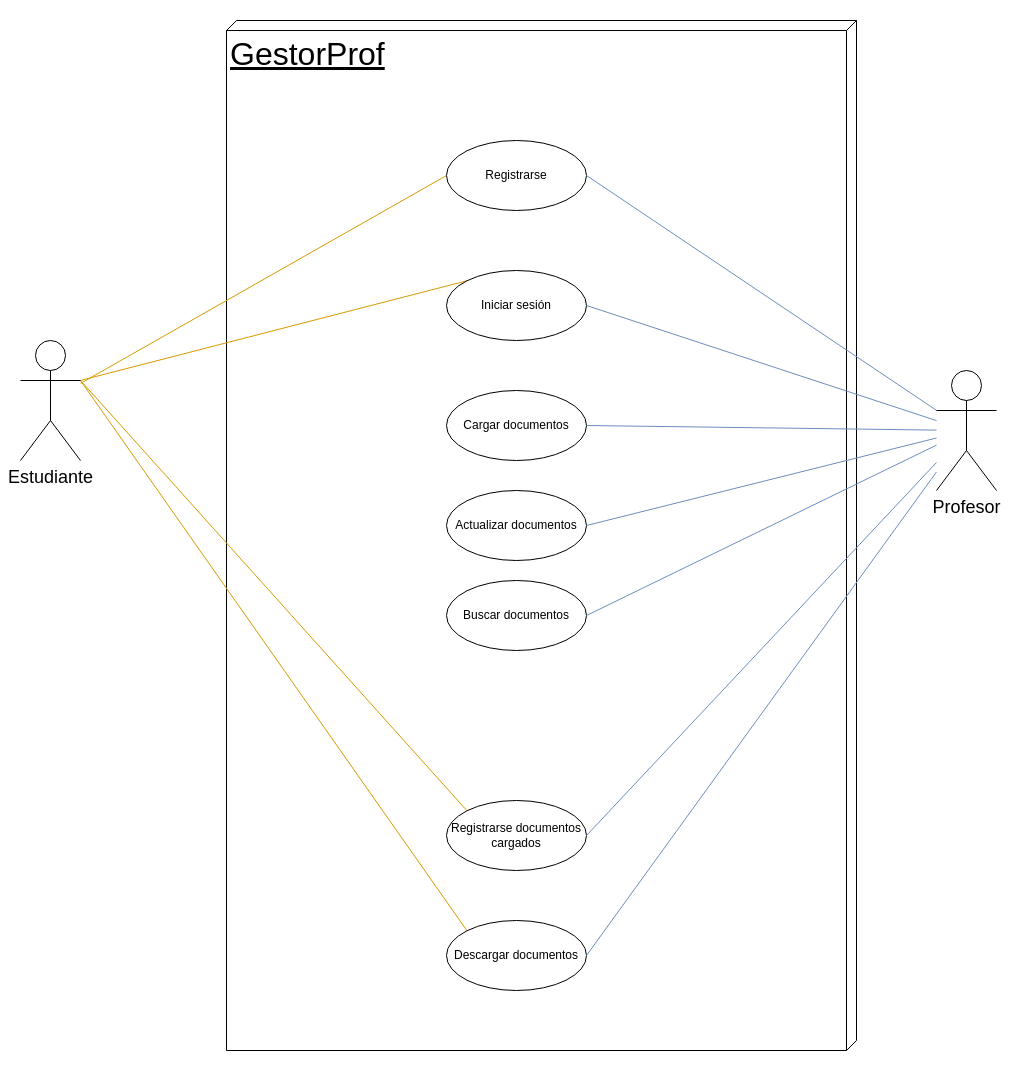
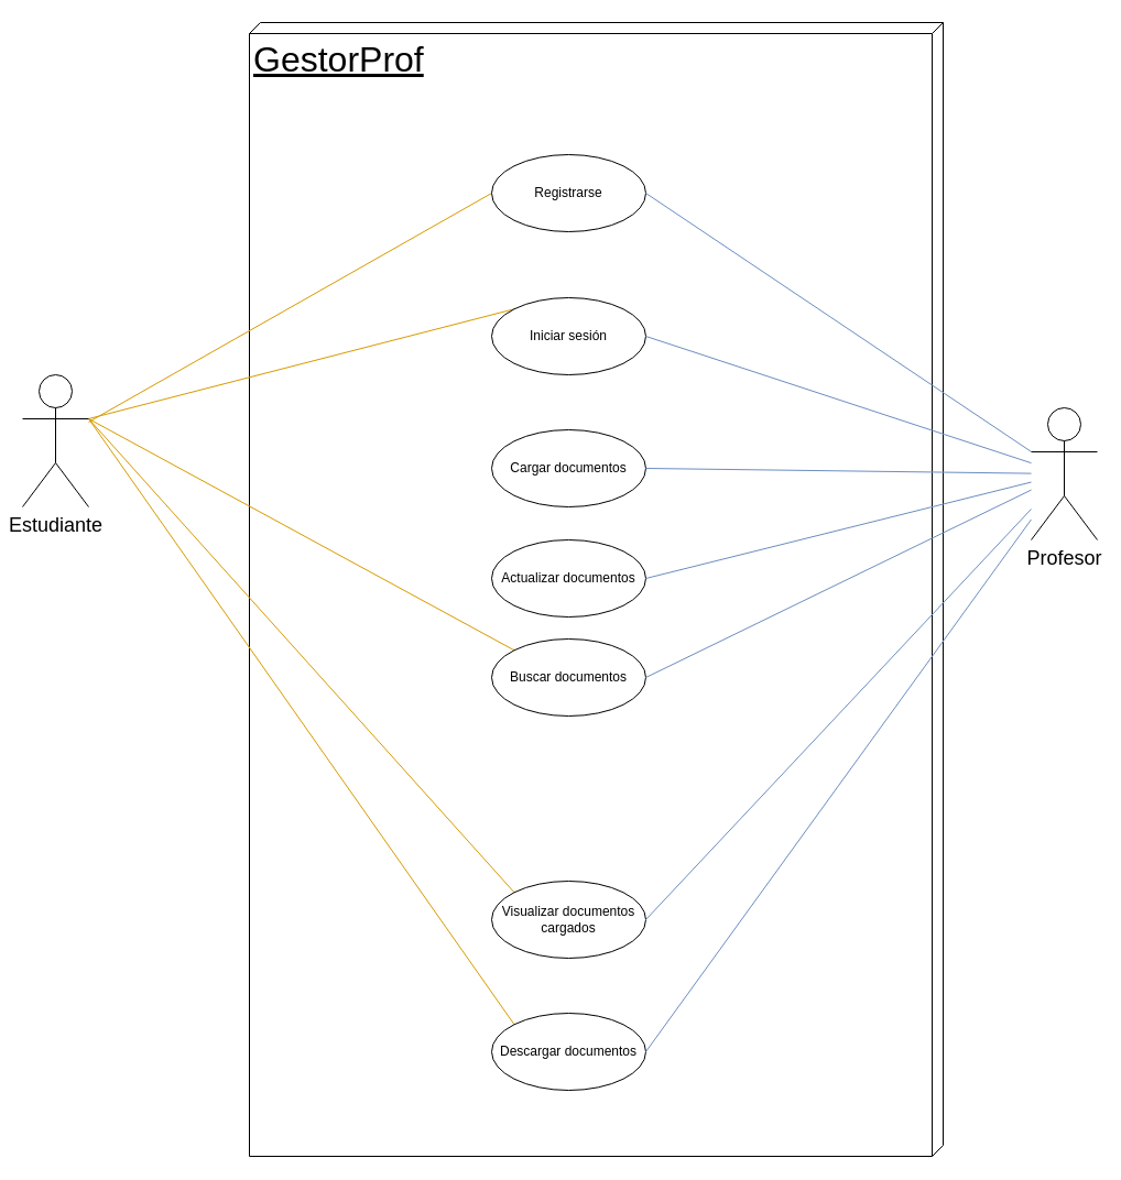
  <mxCell id="0" />
  <mxCell id="1" parent="0" />
  <mxCell id="2" value="GestorProf" style="verticalAlign=top;align=left;spacingTop=8;spacingLeft=2;spacingRight=12;shape=cube;size=10;direction=south;fontStyle=4;html=1;fontSize=32;" parent="1" vertex="1"><mxGeometry x="226" y="20" width="630" height="1030" as="geometry" /></mxCell>
  <mxCell id="3" style="edgeStyle=none;rounded=0;orthogonalLoop=1;jettySize=auto;html=1;entryX=0;entryY=0.5;entryDx=0;entryDy=0;fontSize=18;endArrow=none;endFill=0;fillColor=#ffe6cc;strokeColor=#d79b00;" parent="1" source="8" target="14" edge="1"><mxGeometry relative="1" as="geometry" /></mxCell>
  <mxCell id="4" style="edgeStyle=none;rounded=0;orthogonalLoop=1;jettySize=auto;html=1;fontSize=18;endArrow=none;endFill=0;entryX=0;entryY=0;entryDx=0;entryDy=0;fillColor=#ffe6cc;strokeColor=#d79b00;exitX=1;exitY=0.333;exitDx=0;exitDy=0;exitPerimeter=0;" parent="1" target="9" edge="1" source="8"><mxGeometry relative="1" as="geometry"><mxPoint x="86" y="350" as="sourcePoint" /><mxPoint x="466" y="200" as="targetPoint" /></mxGeometry></mxCell>
+ <mxCell id="5" style="edgeStyle=none;rounded=0;orthogonalLoop=1;jettySize=auto;html=1;entryX=0;entryY=0;entryDx=0;entryDy=0;fontSize=18;endArrow=none;endFill=0;fillColor=#ffe6cc;strokeColor=#d79b00;exitX=1;exitY=0.333;exitDx=0;exitDy=0;exitPerimeter=0;" parent="1" target="12" edge="1" source="8"><mxGeometry relative="1" as="geometry"><mxPoint x="96" y="250" as="sourcePoint" /></mxGeometry></mxCell>
  <mxCell id="6" style="edgeStyle=none;rounded=0;orthogonalLoop=1;jettySize=auto;html=1;entryX=0;entryY=0;entryDx=0;entryDy=0;fontSize=18;endArrow=none;endFill=0;fillColor=#ffe6cc;strokeColor=#d79b00;exitX=1;exitY=0.333;exitDx=0;exitDy=0;exitPerimeter=0;" parent="1" target="11" edge="1" source="8"><mxGeometry relative="1" as="geometry"><mxPoint x="96" y="250" as="sourcePoint" /></mxGeometry></mxCell>
  <mxCell id="7" style="edgeStyle=none;rounded=0;orthogonalLoop=1;jettySize=auto;html=1;entryX=0;entryY=0;entryDx=0;entryDy=0;fontSize=18;endArrow=none;endFill=0;fillColor=#ffe6cc;strokeColor=#d79b00;exitX=1;exitY=0.333;exitDx=0;exitDy=0;exitPerimeter=0;" parent="1" target="15" edge="1" source="8"><mxGeometry relative="1" as="geometry"><mxPoint x="96" y="250" as="sourcePoint" /></mxGeometry></mxCell>
  <mxCell id="8" value="Estudiante" style="shape=umlActor;verticalLabelPosition=bottom;verticalAlign=top;html=1;outlineConnect=0;fontSize=18;" parent="1" vertex="1"><mxGeometry x="20" y="340" width="60" height="120" as="geometry" /></mxCell>
  <mxCell id="9" value="Iniciar sesión" style="ellipse;whiteSpace=wrap;html=1;" parent="1" vertex="1"><mxGeometry x="446" y="270" width="140" height="70" as="geometry" /></mxCell>
  <mxCell id="10" value="Cargar documentos" style="ellipse;whiteSpace=wrap;html=1;" parent="1" vertex="1"><mxGeometry x="446" y="390" width="140" height="70" as="geometry" /></mxCell>
- <mxCell id="11" value="Registrarse documentos cargados" style="ellipse;whiteSpace=wrap;html=1;" parent="1" vertex="1"><mxGeometry x="446" y="800" width="140" height="70" as="geometry" /></mxCell>
+ <mxCell id="11" value="Visualizar documentos cargados" style="ellipse;whiteSpace=wrap;html=1;" parent="1" vertex="1"><mxGeometry x="446" y="800" width="140" height="70" as="geometry" /></mxCell>
  <mxCell id="12" value="Buscar documentos" style="ellipse;whiteSpace=wrap;html=1;" parent="1" vertex="1"><mxGeometry x="446" y="580" width="140" height="70" as="geometry" /></mxCell>
  <mxCell id="13" value="Actualizar documentos" style="ellipse;whiteSpace=wrap;html=1;" parent="1" vertex="1"><mxGeometry x="446" y="490" width="140" height="70" as="geometry" /></mxCell>
  <mxCell id="14" value="Registrarse" style="ellipse;whiteSpace=wrap;html=1;" parent="1" vertex="1"><mxGeometry x="446" y="140" width="140" height="70" as="geometry" /></mxCell>
  <mxCell id="15" value="Descargar documentos" style="ellipse;whiteSpace=wrap;html=1;" parent="1" vertex="1"><mxGeometry x="446" y="920" width="140" height="70" as="geometry" /></mxCell>
  <mxCell id="16" style="edgeStyle=none;rounded=0;orthogonalLoop=1;jettySize=auto;html=1;fontSize=18;endArrow=none;endFill=0;entryX=1;entryY=0.5;entryDx=0;entryDy=0;fillColor=#dae8fc;strokeColor=#6c8ebf;" parent="1" source="23" target="14" edge="1"><mxGeometry relative="1" as="geometry" /></mxCell>
  <mxCell id="17" style="edgeStyle=none;rounded=0;orthogonalLoop=1;jettySize=auto;html=1;entryX=1;entryY=0.5;entryDx=0;entryDy=0;fontSize=18;endArrow=none;endFill=0;fillColor=#dae8fc;strokeColor=#6c8ebf;" parent="1" source="23" target="9" edge="1"><mxGeometry relative="1" as="geometry" /></mxCell>
  <mxCell id="18" style="edgeStyle=none;rounded=0;orthogonalLoop=1;jettySize=auto;html=1;entryX=1;entryY=0.5;entryDx=0;entryDy=0;fontSize=18;endArrow=none;endFill=0;fillColor=#dae8fc;strokeColor=#6c8ebf;" parent="1" source="23" target="10" edge="1"><mxGeometry relative="1" as="geometry" /></mxCell>
  <mxCell id="19" style="edgeStyle=none;rounded=0;orthogonalLoop=1;jettySize=auto;html=1;entryX=1;entryY=0.5;entryDx=0;entryDy=0;fontSize=18;endArrow=none;endFill=0;fillColor=#dae8fc;strokeColor=#6c8ebf;" parent="1" source="23" target="13" edge="1"><mxGeometry relative="1" as="geometry" /></mxCell>
  <mxCell id="20" style="edgeStyle=none;rounded=0;orthogonalLoop=1;jettySize=auto;html=1;entryX=1;entryY=0.5;entryDx=0;entryDy=0;fontSize=18;endArrow=none;endFill=0;fillColor=#dae8fc;strokeColor=#6c8ebf;" parent="1" source="23" target="12" edge="1"><mxGeometry relative="1" as="geometry" /></mxCell>
  <mxCell id="21" style="edgeStyle=none;rounded=0;orthogonalLoop=1;jettySize=auto;html=1;entryX=1;entryY=0.5;entryDx=0;entryDy=0;fontSize=18;endArrow=none;endFill=0;fillColor=#dae8fc;strokeColor=#6c8ebf;" parent="1" source="23" target="11" edge="1"><mxGeometry relative="1" as="geometry" /></mxCell>
  <mxCell id="22" style="edgeStyle=none;rounded=0;orthogonalLoop=1;jettySize=auto;html=1;entryX=1;entryY=0.5;entryDx=0;entryDy=0;fontSize=18;endArrow=none;endFill=0;fillColor=#dae8fc;strokeColor=#6c8ebf;" parent="1" source="23" target="15" edge="1"><mxGeometry relative="1" as="geometry" /></mxCell>
  <mxCell id="23" value="Profesor" style="shape=umlActor;verticalLabelPosition=bottom;verticalAlign=top;html=1;outlineConnect=0;fontSize=18;" parent="1" vertex="1"><mxGeometry x="936" y="370" width="60" height="120" as="geometry" /></mxCell>
